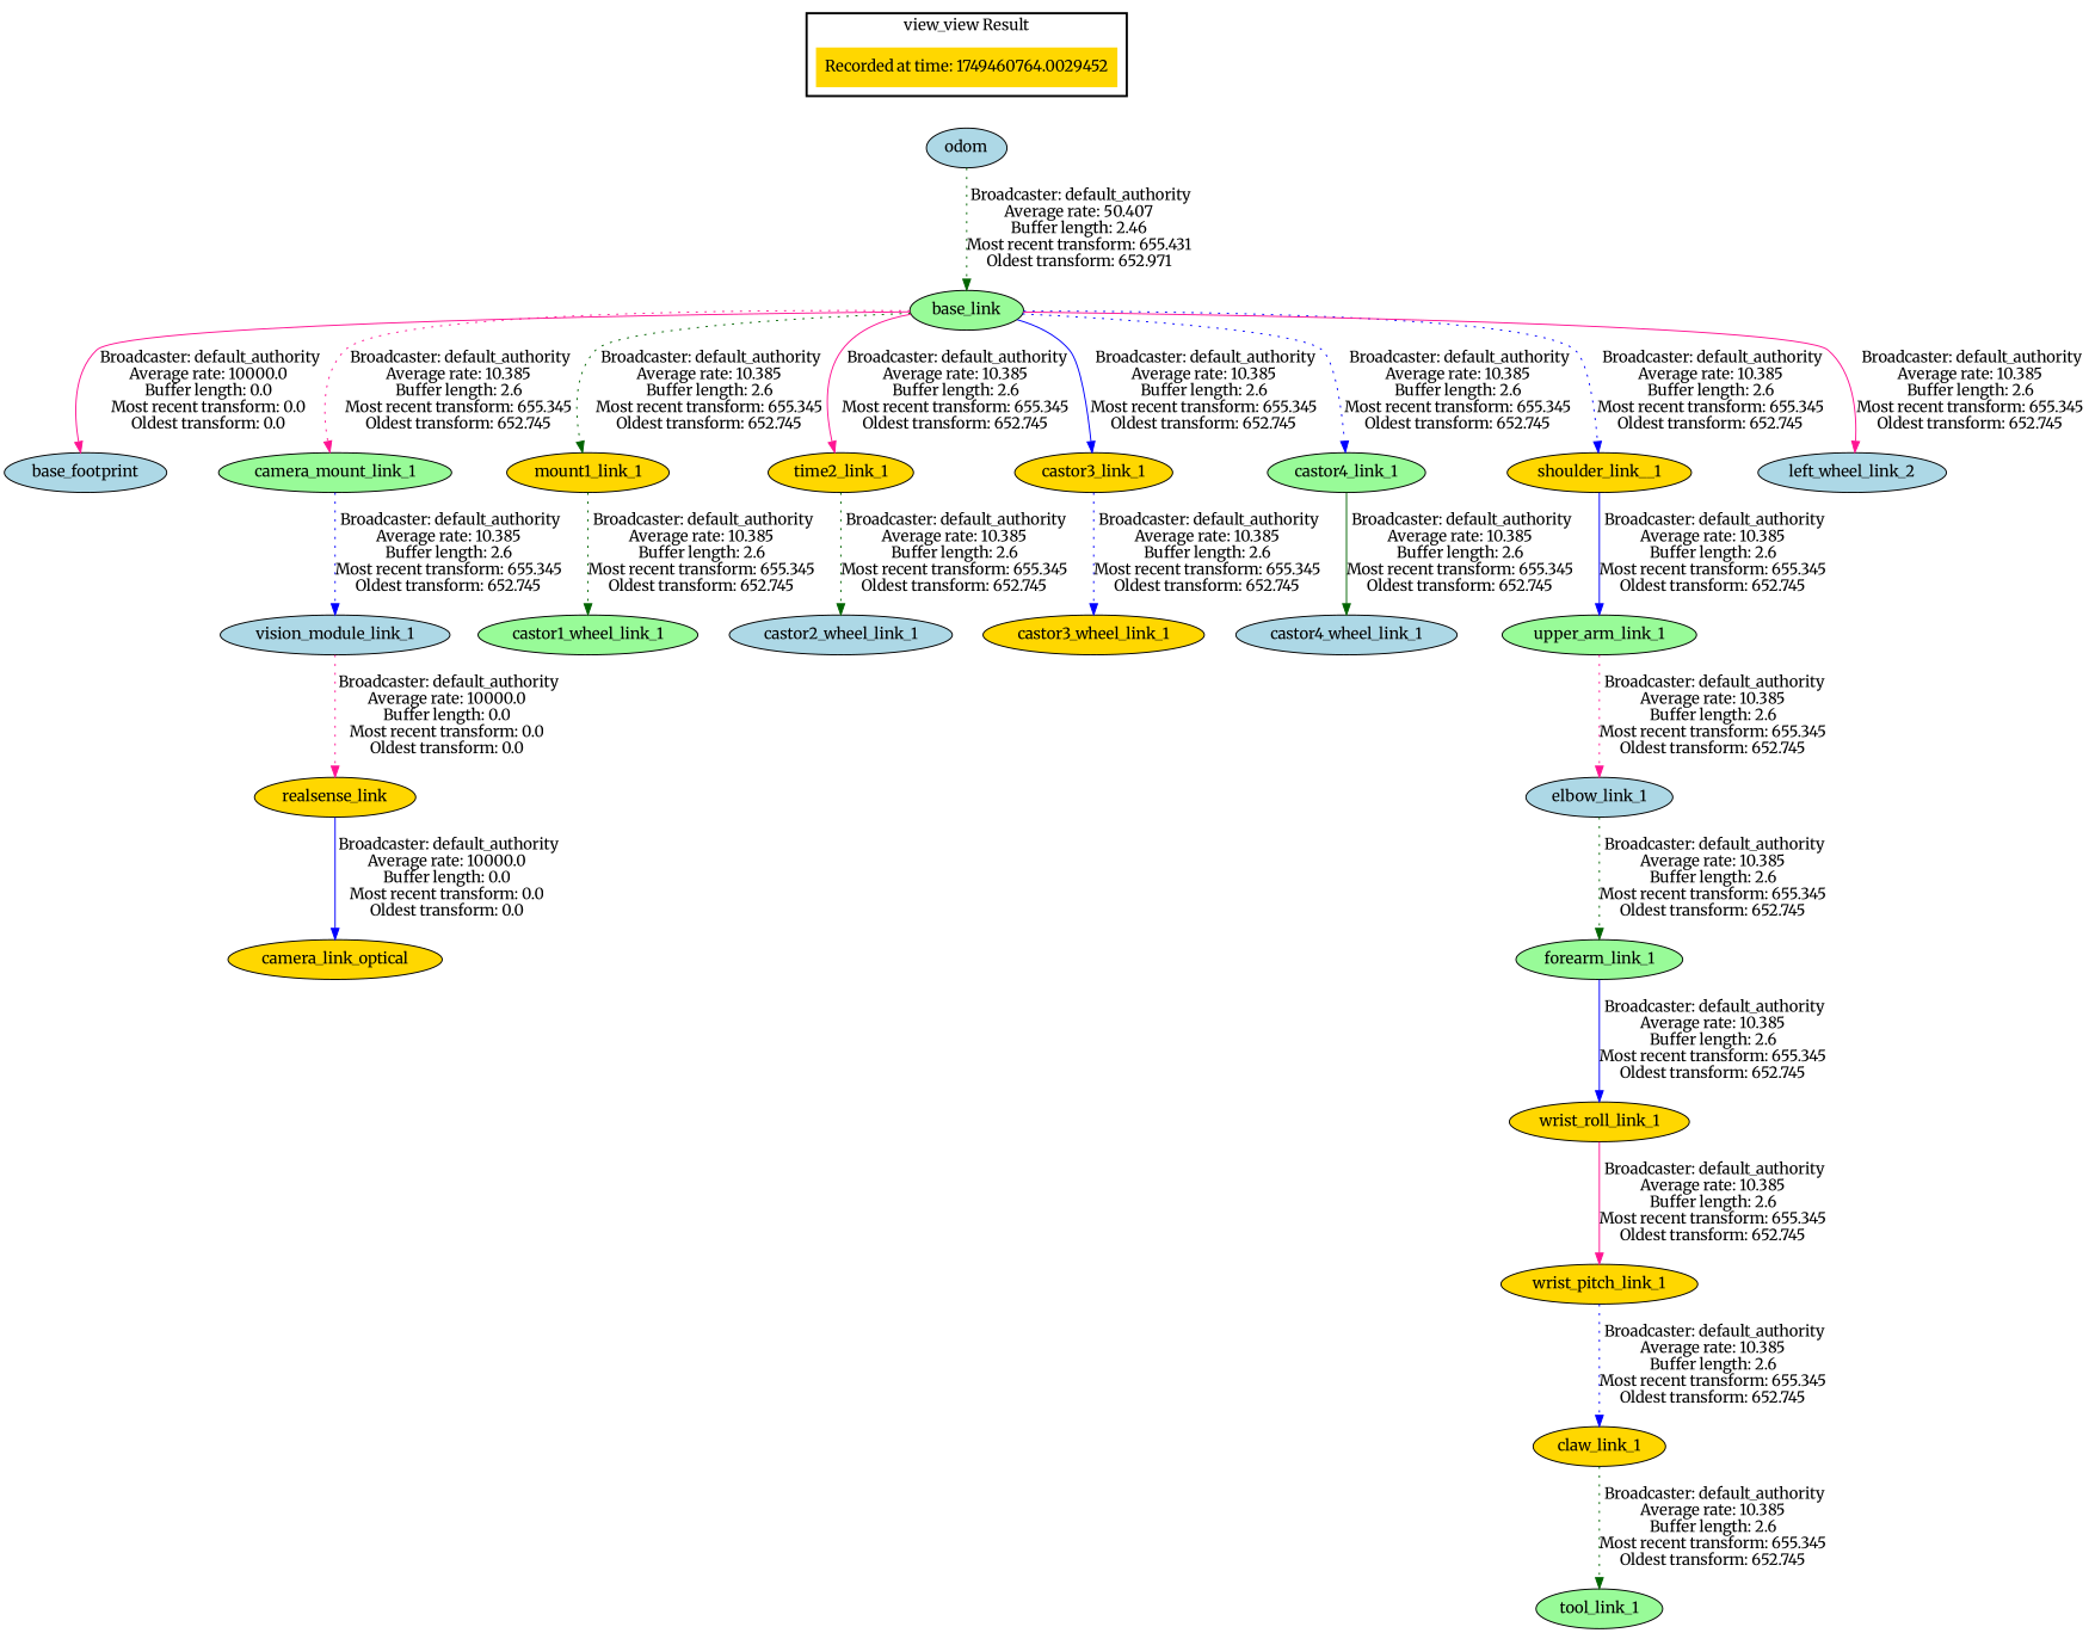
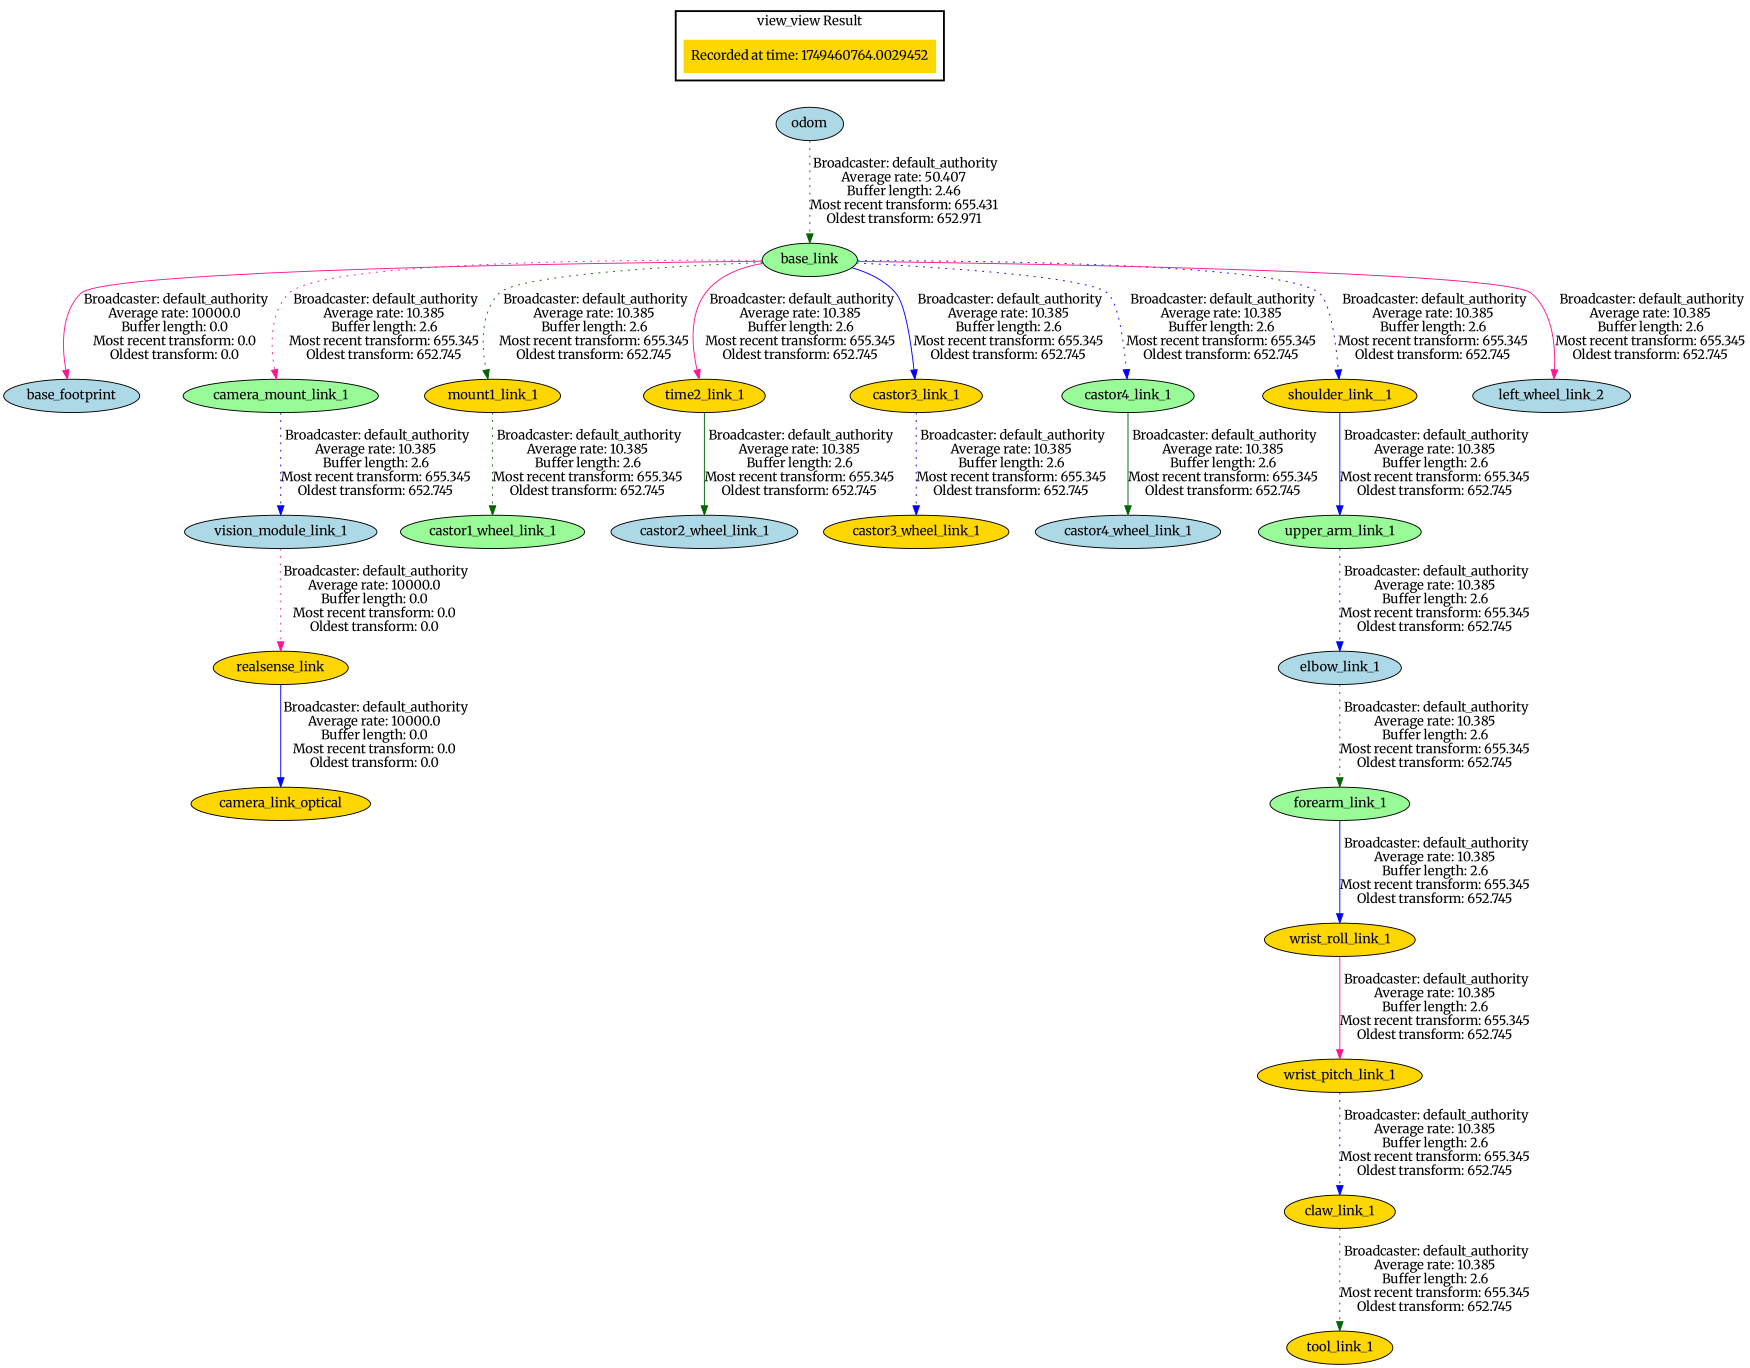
  digraph {
    fontname=Merriweather
    node [fillcolor=gold fontname=Merriweather style=filled]
    edge [fontname=Merriweather style=dotted color=blue]
    "Recorded at time: 1749460764.0029452" [shape=plaintext]
    odom [fillcolor=lightblue]
    base_link [fillcolor=palegreen]
    base_footprint [fillcolor=lightblue]
    camera_mount_link_1 [fillcolor=palegreen]
    n6 [label=mount1_link_1]
    n7 [label=time2_link_1]
    castor3_link_1
    castor4_link_1 [fillcolor=palegreen]
    shoulder_link__1
    left_wheel_link_2 [fillcolor=lightblue]
    vision_module_link_1 [fillcolor=lightblue]
    castor1_wheel_link_1 [fillcolor=palegreen]
    castor2_wheel_link_1 [fillcolor=lightblue]
    castor3_wheel_link_1
    castor4_wheel_link_1 [fillcolor=lightblue]
    upper_arm_link_1 [fillcolor=palegreen]
    realsense_link
    camera_link_optical
    elbow_link_1 [fillcolor=lightblue]
    forearm_link_1 [fillcolor=palegreen]
    wrist_roll_link_1
    wrist_pitch_link_1
    claw_link_1
-   tool_link_1 [fillcolor=palegreen]
+   tool_link_1
    subgraph cluster_1 {
      color=black
      label="view_view Result"
      style=bold
      "Recorded at time: 1749460764.0029452"
    }
    "Recorded at time: 1749460764.0029452" -> odom [style=invis color=""]
    odom -> base_link [color=darkgreen label=" Broadcaster: default_authority\nAverage rate: 50.407\nBuffer length: 2.46\nMost recent transform: 655.431\nOldest transform: 652.971\n"]
    base_link -> base_footprint [color=deeppink label=" Broadcaster: default_authority\nAverage rate: 10000.0\nBuffer length: 0.0\nMost recent transform: 0.0\nOldest transform: 0.0\n" style=solid]
    base_link -> camera_mount_link_1 [color=deeppink label=" Broadcaster: default_authority\nAverage rate: 10.385\nBuffer length: 2.6\nMost recent transform: 655.345\nOldest transform: 652.745\n"]
    base_link -> n6 [color=darkgreen label=" Broadcaster: default_authority\nAverage rate: 10.385\nBuffer length: 2.6\nMost recent transform: 655.345\nOldest transform: 652.745\n"]
    base_link -> n7 [color=deeppink label=" Broadcaster: default_authority\nAverage rate: 10.385\nBuffer length: 2.6\nMost recent transform: 655.345\nOldest transform: 652.745\n" style=solid]
    base_link -> castor3_link_1 [label=" Broadcaster: default_authority\nAverage rate: 10.385\nBuffer length: 2.6\nMost recent transform: 655.345\nOldest transform: 652.745\n" style=solid]
    base_link -> castor4_link_1 [label=" Broadcaster: default_authority\nAverage rate: 10.385\nBuffer length: 2.6\nMost recent transform: 655.345\nOldest transform: 652.745\n"]
    base_link -> shoulder_link__1 [label=" Broadcaster: default_authority\nAverage rate: 10.385\nBuffer length: 2.6\nMost recent transform: 655.345\nOldest transform: 652.745\n"]
    base_link -> left_wheel_link_2 [color=deeppink label=" Broadcaster: default_authority\nAverage rate: 10.385\nBuffer length: 2.6\nMost recent transform: 655.345\nOldest transform: 652.745\n" style=solid]
    camera_mount_link_1 -> vision_module_link_1 [label=" Broadcaster: default_authority\nAverage rate: 10.385\nBuffer length: 2.6\nMost recent transform: 655.345\nOldest transform: 652.745\n"]
    n6 -> castor1_wheel_link_1 [color=darkgreen label=" Broadcaster: default_authority\nAverage rate: 10.385\nBuffer length: 2.6\nMost recent transform: 655.345\nOldest transform: 652.745\n"]
-   n7 -> castor2_wheel_link_1 [color=darkgreen label=" Broadcaster: default_authority\nAverage rate: 10.385\nBuffer length: 2.6\nMost recent transform: 655.345\nOldest transform: 652.745\n"]
+   n7 -> castor2_wheel_link_1 [color=darkgreen label=" Broadcaster: default_authority\nAverage rate: 10.385\nBuffer length: 2.6\nMost recent transform: 655.345\nOldest transform: 652.745\n" style=solid]
    castor3_link_1 -> castor3_wheel_link_1 [label=" Broadcaster: default_authority\nAverage rate: 10.385\nBuffer length: 2.6\nMost recent transform: 655.345\nOldest transform: 652.745\n"]
    castor4_link_1 -> castor4_wheel_link_1 [color=darkgreen label=" Broadcaster: default_authority\nAverage rate: 10.385\nBuffer length: 2.6\nMost recent transform: 655.345\nOldest transform: 652.745\n" style=solid]
    shoulder_link__1 -> upper_arm_link_1 [label=" Broadcaster: default_authority\nAverage rate: 10.385\nBuffer length: 2.6\nMost recent transform: 655.345\nOldest transform: 652.745\n" style=solid]
    vision_module_link_1 -> realsense_link [color=deeppink label=" Broadcaster: default_authority\nAverage rate: 10000.0\nBuffer length: 0.0\nMost recent transform: 0.0\nOldest transform: 0.0\n"]
-   upper_arm_link_1 -> elbow_link_1 [color=deeppink label=" Broadcaster: default_authority\nAverage rate: 10.385\nBuffer length: 2.6\nMost recent transform: 655.345\nOldest transform: 652.745\n"]
+   upper_arm_link_1 -> elbow_link_1 [label=" Broadcaster: default_authority\nAverage rate: 10.385\nBuffer length: 2.6\nMost recent transform: 655.345\nOldest transform: 652.745\n"]
    realsense_link -> camera_link_optical [label=" Broadcaster: default_authority\nAverage rate: 10000.0\nBuffer length: 0.0\nMost recent transform: 0.0\nOldest transform: 0.0\n" style=solid]
    elbow_link_1 -> forearm_link_1 [color=darkgreen label=" Broadcaster: default_authority\nAverage rate: 10.385\nBuffer length: 2.6\nMost recent transform: 655.345\nOldest transform: 652.745\n"]
    forearm_link_1 -> wrist_roll_link_1 [label=" Broadcaster: default_authority\nAverage rate: 10.385\nBuffer length: 2.6\nMost recent transform: 655.345\nOldest transform: 652.745\n" style=solid]
    wrist_roll_link_1 -> wrist_pitch_link_1 [color=deeppink label=" Broadcaster: default_authority\nAverage rate: 10.385\nBuffer length: 2.6\nMost recent transform: 655.345\nOldest transform: 652.745\n" style=solid]
    wrist_pitch_link_1 -> claw_link_1 [label=" Broadcaster: default_authority\nAverage rate: 10.385\nBuffer length: 2.6\nMost recent transform: 655.345\nOldest transform: 652.745\n"]
    claw_link_1 -> tool_link_1 [color=darkgreen label=" Broadcaster: default_authority\nAverage rate: 10.385\nBuffer length: 2.6\nMost recent transform: 655.345\nOldest transform: 652.745\n"]
  }
